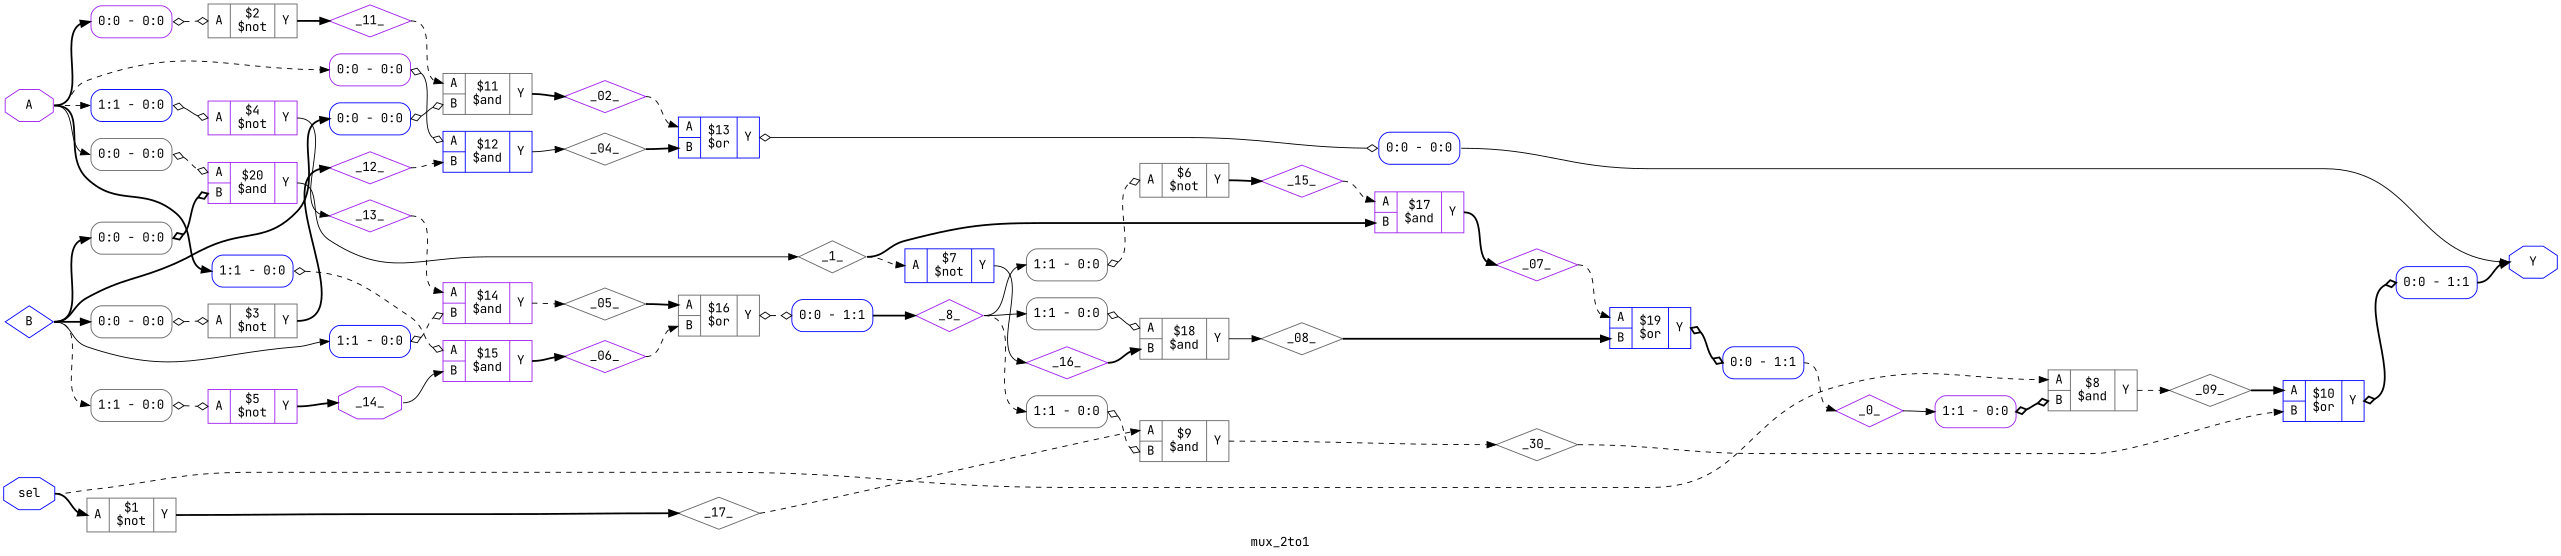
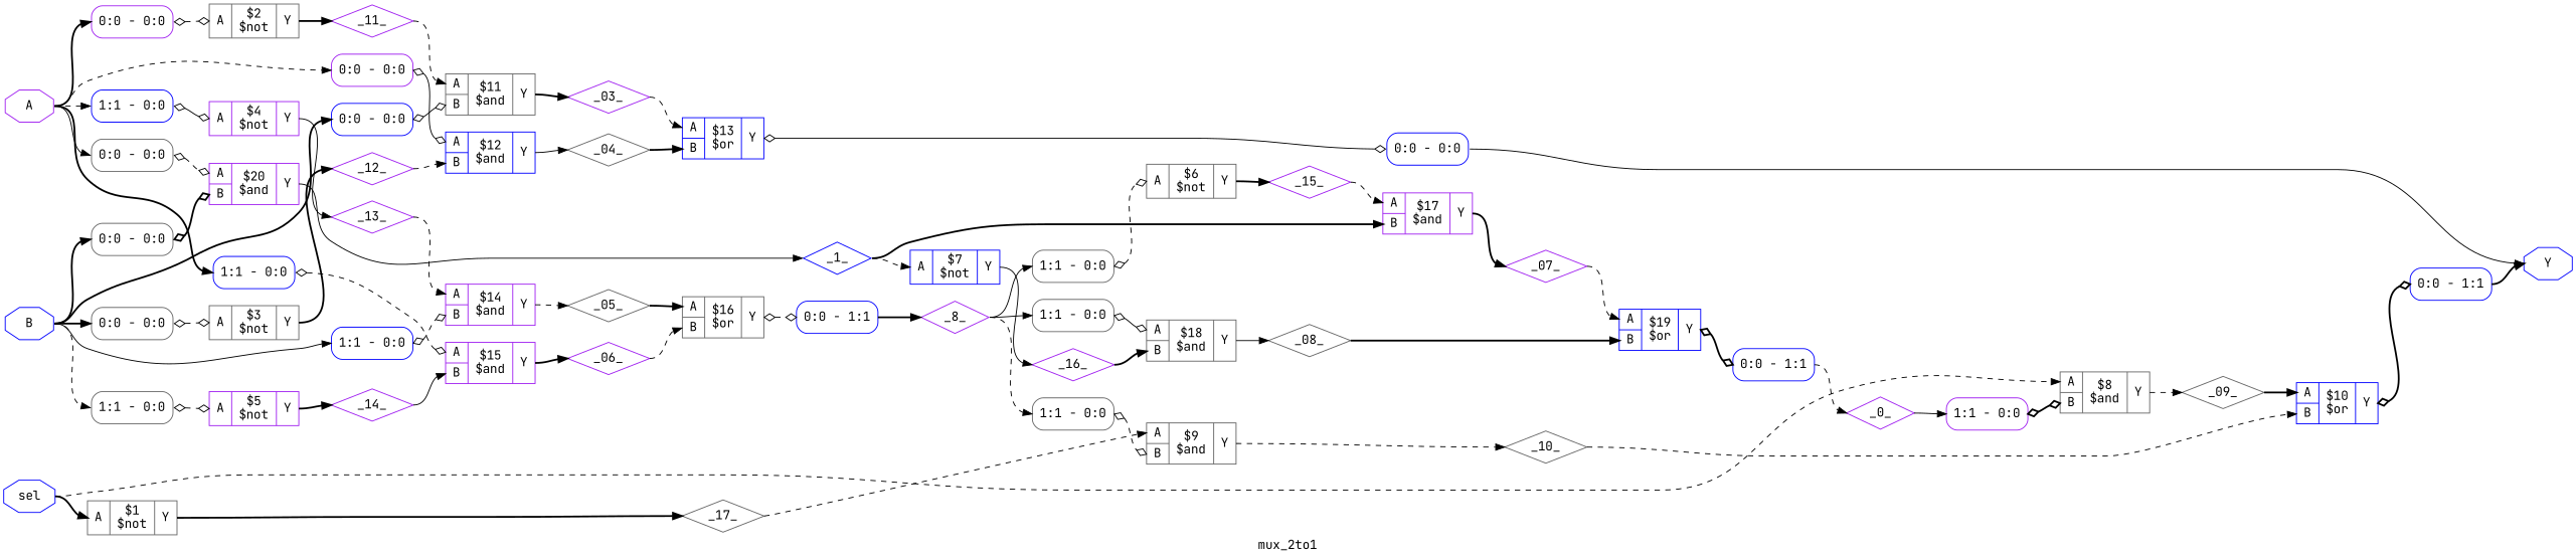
  digraph {
    fontname="JetBrains Mono"
    label=mux_2to1
    rankdir=LR
    remincross=true
    node [color=gray40 fontname="JetBrains Mono" shape=record]
    edge [color=black fontname="JetBrains Mono" headport=w style=dashed tailport=e]
    n1 [color=purple fontcolor=black label=A shape=octagon]
-   n2 [color=blue fontcolor=black label=B shape=diamond]
+   n2 [color=blue fontcolor=black label=B shape=octagon]
    n3 [color=blue fontcolor=black label=sel shape=octagon]
    n4 [color=blue fontcolor=black label=Y shape=octagon]
    n5 [color=purple label="<s0> 0:0 - 0:0 " style=rounded]
    n6 [color=blue label="<s0> 1:1 - 0:0 " style=rounded]
    n7 [label="<s0> 0:0 - 0:0 " style=rounded]
    n8 [color=purple label="<s0> 0:0 - 0:0 " style=rounded]
    n9 [color=blue label="<s0> 1:1 - 0:0 " style=rounded]
    n10 [color=blue label="<s0> 0:0 - 0:0 " style=rounded]
    n11 [color=blue label="<s0> 1:1 - 0:0 " style=rounded]
    n12 [label="<s0> 0:0 - 0:0 " style=rounded]
    n13 [label="<s0> 0:0 - 0:0 " style=rounded]
    n14 [label="<s0> 1:1 - 0:0 " style=rounded]
    n15 [label="{{<p2> A|<p3> B}|$8\n$and|{<p4> Y}}"]
    n16 [label="{{<p2> A}|$1\n$not|{<p4> Y}}"]
    n17 [color=blue label="{{<p2> A|<p3> B}|$12\n$and|{<p4> Y}}"]
    n18 [color=purple label="{{<p2> A|<p3> B}|$15\n$and|{<p4> Y}}"]
    n19 [color=purple label="{{<p2> A|<p3> B}|$20\n$and|{<p4> Y}}"]
    n20 [label="{{<p2> A}|$2\n$not|{<p4> Y}}"]
    n21 [color=purple label="{{<p2> A}|$4\n$not|{<p4> Y}}"]
    n22 [label="{{<p2> A|<p3> B}|$11\n$and|{<p4> Y}}"]
    n23 [color=purple label="{{<p2> A|<p3> B}|$14\n$and|{<p4> Y}}"]
    n24 [label="{{<p2> A}|$3\n$not|{<p4> Y}}"]
    n25 [color=purple label="{{<p2> A}|$5\n$not|{<p4> Y}}"]
-   n26 [color=purple fontcolor=black label=_02_ shape=diamond]
+   n26 [color=purple fontcolor=black label=_03_ shape=diamond]
    n27 [color=blue label="{{<p2> A|<p3> B}|$13\n$or|{<p4> Y}}"]
    n28 [color=blue label="<s0> 0:0 - 0:0 " style=rounded]
    n29 [fontcolor=black label=_04_ shape=diamond]
    n30 [fontcolor=black label=_05_ shape=diamond]
    n31 [label="{{<p2> A|<p3> B}|$16\n$or|{<p4> Y}}"]
    n32 [color=blue label="<s0> 0:0 - 1:1 " style=rounded]
    n33 [color=purple fontcolor=black label=_06_ shape=diamond]
    n34 [color=purple fontcolor=black label=_07_ shape=diamond]
    n35 [color=blue label="{{<p2> A|<p3> B}|$19\n$or|{<p4> Y}}"]
    n36 [color=blue label="<s0> 0:0 - 1:1 " style=rounded]
    n37 [fontcolor=black label=_08_ shape=diamond]
    n38 [fontcolor=black label=_09_ shape=diamond]
    n39 [color=blue label="{{<p2> A|<p3> B}|$10\n$or|{<p4> Y}}"]
    n40 [color=blue label="<s0> 0:0 - 1:1 " style=rounded]
    n41 [color=purple fontcolor=black label=_0_ shape=diamond]
    n42 [color=purple label="<s0> 1:1 - 0:0 " style=rounded]
-   n43 [fontcolor=black label=_30_ shape=diamond]
+   n43 [fontcolor=black label=_10_ shape=diamond]
    n44 [color=purple fontcolor=black label=_11_ shape=diamond]
    n45 [color=purple fontcolor=black label=_12_ shape=diamond]
    n46 [color=purple fontcolor=black label=_13_ shape=diamond]
-   n47 [color=purple fontcolor=black label=_14_ shape=octagon]
+   n47 [color=purple fontcolor=black label=_14_ shape=diamond]
    n48 [color=purple fontcolor=black label=_15_ shape=diamond]
    n49 [color=purple label="{{<p2> A|<p3> B}|$17\n$and|{<p4> Y}}"]
    n50 [color=purple fontcolor=black label=_16_ shape=diamond]
    n51 [label="{{<p2> A|<p3> B}|$18\n$and|{<p4> Y}}"]
    n52 [fontcolor=black label=_17_ shape=diamond]
    n53 [label="{{<p2> A|<p3> B}|$9\n$and|{<p4> Y}}"]
-   n54 [fontcolor=black label=_1_ shape=diamond]
+   n54 [color=blue fontcolor=black label=_1_ shape=diamond]
    n55 [color=blue label="{{<p2> A}|$7\n$not|{<p4> Y}}"]
    n56 [color=purple fontcolor=black label=_8_ shape=diamond]
    n57 [label="<s0> 1:1 - 0:0 " style=rounded]
    n58 [label="<s0> 1:1 - 0:0 " style=rounded]
    n59 [label="<s0> 1:1 - 0:0 " style=rounded]
    n60 [label="{{<p2> A}|$6\n$not|{<p4> Y}}"]
    subgraph sub_1 {
      rank=source
      n1
      n2
      n3
    }
    subgraph sub_2 {
      rank=sink
      n4
    }
    n1 -> n5 [headport="s0:w"]
    n1 -> n6 [headport="s0:w" style=bold]
    n1 -> n7 [headport="s0:w" style=solid]
    n1 -> n8 [headport="s0:w" style=bold]
    n1 -> n9 [headport="s0:w"]
    n2 -> n10 [headport="s0:w" style=bold]
    n2 -> n11 [headport="s0:w" style=solid]
    n2 -> n12 [headport="s0:w" style=bold]
    n2 -> n13 [headport="s0:w" style=bold]
    n2 -> n14 [headport="s0:w"]
    n3 -> n15 [headport="p2:w"]
    n3 -> n16 [headport="p2:w" style=bold]
    n5 -> n17 [arrowhead=odiamond arrowtail=odiamond dir=both headport="p2:w" style=solid]
    n6 -> n18 [arrowhead=odiamond arrowtail=odiamond dir=both headport="p2:w"]
    n7 -> n19 [arrowhead=odiamond arrowtail=odiamond dir=both headport="p2:w"]
    n8 -> n20 [arrowhead=odiamond arrowtail=odiamond dir=both headport="p2:w"]
    n9 -> n21 [arrowhead=odiamond arrowtail=odiamond dir=both headport="p2:w" style=solid]
    n10 -> n22 [arrowhead=odiamond arrowtail=odiamond dir=both headport="p3:w" style=solid]
    n11 -> n23 [arrowhead=odiamond arrowtail=odiamond dir=both headport="p3:w"]
    n12 -> n19 [arrowhead=odiamond arrowtail=odiamond dir=both headport="p3:w" style=bold]
    n13 -> n24 [arrowhead=odiamond arrowtail=odiamond dir=both headport="p2:w"]
    n14 -> n25 [arrowhead=odiamond arrowtail=odiamond dir=both headport="p2:w"]
    n15 -> n38 [tailport="p4:e"]
    n16 -> n52 [style=bold tailport="p4:e"]
    n17 -> n29 [style=solid tailport="p4:e"]
    n18 -> n33 [style=bold tailport="p4:e"]
    n19 -> n54 [style=solid tailport="p4:e"]
    n20 -> n44 [style=bold tailport="p4:e"]
    n21 -> n46 [style=solid tailport="p4:e"]
    n22 -> n26 [style=bold tailport="p4:e"]
    n23 -> n30 [tailport="p4:e"]
    n24 -> n45 [style=bold tailport="p4:e"]
    n25 -> n47 [style=bold tailport="p4:e"]
    n26 -> n27 [headport="p2:w"]
    n27 -> n28 [arrowhead=odiamond arrowtail=odiamond dir=both style=solid tailport="p4:e"]
    n28 -> n4 [style=solid tailport="s0:e"]
    n29 -> n27 [headport="p3:w" style=bold]
    n30 -> n31 [headport="p2:w" style=bold]
    n31 -> n32 [arrowhead=odiamond arrowtail=odiamond dir=both tailport="p4:e"]
    n32 -> n56 [style=bold tailport="s0:e"]
    n33 -> n31 [headport="p3:w"]
    n34 -> n35 [headport="p2:w"]
    n35 -> n36 [arrowhead=odiamond arrowtail=odiamond dir=both style=bold tailport="p4:e"]
    n36 -> n41 [tailport="s0:e"]
    n37 -> n35 [headport="p3:w" style=bold]
    n38 -> n39 [headport="p2:w" style=bold]
    n39 -> n40 [arrowhead=odiamond arrowtail=odiamond dir=both style=bold tailport="p4:e"]
    n40 -> n4 [style=bold tailport="s0:e"]
    n41 -> n42 [headport="s0:w" style=solid]
    n42 -> n15 [arrowhead=odiamond arrowtail=odiamond dir=both headport="p3:w" style=bold]
    n43 -> n39 [headport="p3:w"]
    n44 -> n22 [headport="p2:w"]
    n45 -> n17 [headport="p3:w"]
    n46 -> n23 [headport="p2:w"]
    n47 -> n18 [headport="p3:w" style=solid]
    n48 -> n49 [headport="p2:w"]
    n49 -> n34 [style=bold tailport="p4:e"]
    n50 -> n51 [headport="p3:w" style=bold]
    n51 -> n37 [style=solid tailport="p4:e"]
    n52 -> n53 [headport="p2:w"]
    n53 -> n43 [tailport="p4:e"]
    n54 -> n49 [headport="p3:w" style=bold]
    n54 -> n55 [headport="p2:w"]
    n55 -> n50 [style=solid tailport="p4:e"]
    n56 -> n57 [headport="s0:w"]
    n56 -> n58 [headport="s0:w" style=solid]
    n56 -> n59 [headport="s0:w" style=solid]
    n57 -> n53 [arrowhead=odiamond arrowtail=odiamond dir=both headport="p3:w"]
    n58 -> n51 [arrowhead=odiamond arrowtail=odiamond dir=both headport="p2:w" style=solid]
    n59 -> n60 [arrowhead=odiamond arrowtail=odiamond dir=both headport="p2:w"]
    n60 -> n48 [style=bold tailport="p4:e"]
  }
